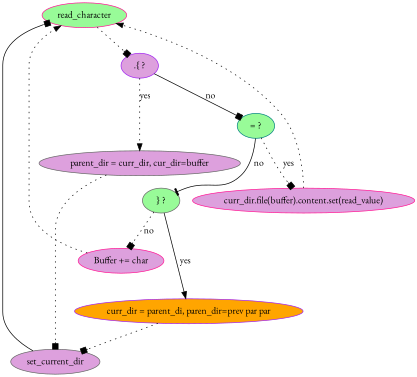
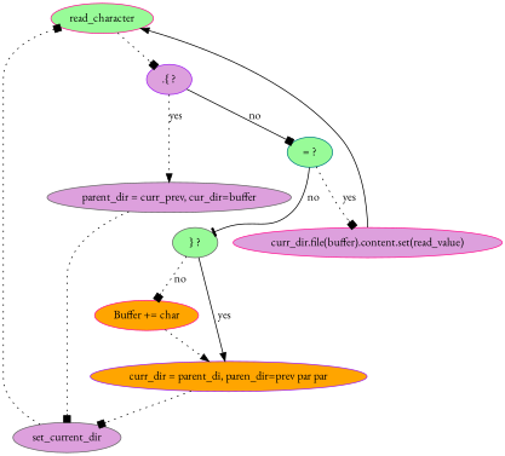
  digraph {
    fontname="EB Garamond"
    node [color=deeppink fillcolor=plum fontname="EB Garamond" style=filled]
    edge [arrowhead=box fontname="EB Garamond" style=dotted]
    read_character [fillcolor=palegreen]
    set_current_dir [color=gray40]
    n3 [color=purple label=".{ ?"]
    n4 [color=teal fillcolor=palegreen label="= ?"]
-   n5 [color=gray40 label="parent_dir = curr_dir, cur_dir=buffer"]
+   n5 [color=gray40 label="parent_dir = curr_prev, cur_dir=buffer"]
    n6 [color=gray40 fillcolor=palegreen label="} ?"]
    n7 [label="curr_dir.file(buffer).content.set(read_value)"]
-   n8 [label="Buffer += char"]
+   n8 [fillcolor=orange label="Buffer += char"]
    n9 [color=purple fillcolor=orange label="curr_dir = parent_di, paren_dir=prev par par"]
    read_character -> n3
-   set_current_dir -> read_character [style=solid]
+   set_current_dir -> read_character
    n3 -> n4 [label=no style=solid]
    n3 -> n5 [arrowhead=normal label=yes]
    n4 -> n6 [arrowhead=tee label=no style=solid]
    n4 -> n7 [label=yes]
    n5 -> set_current_dir
    n6 -> n8 [label=no]
    n6 -> n9 [arrowhead=normal label=yes style=solid]
-   n7 -> read_character [arrowhead=normal]
-   n8 -> read_character [arrowhead=normal]
+   n7 -> read_character [arrowhead=normal style=solid]
+   n8 -> n9 [arrowhead=normal]
    n9 -> set_current_dir
  }
